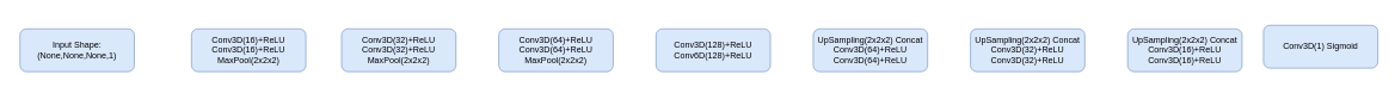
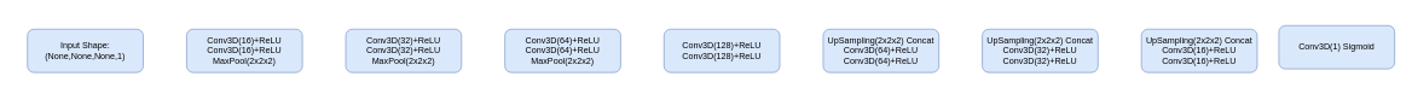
  <mxCell id="0" />
  <mxCell id="1" parent="0" />
- <mxCell id="2" value="Input Shape: (None,None,None,1)" style="shape=rectangle;rounded=1;whiteSpace=wrap;html=1;fillColor=#dae8fc;strokeColor=#6c8ebf;" vertex="1" parent="1"><mxGeometry x="10" y="25" width="160" height="60" as="geometry" /></mxCell>
- <mxCell id="3" value="Conv3D(16)+ReLU Conv3D(16)+ReLU MaxPool(2x2x2)" style="shape=rectangle;rounded=1;whiteSpace=wrap;html=1;fillColor=#dae8fc;strokeColor=#6c8ebf;" vertex="1" parent="1"><mxGeometry x="250" y="25" width="160" height="60" as="geometry" /></mxCell>
+ <mxCell id="2" value="Input Shape: (None,None,None,1)" style="shape=rectangle;rounded=1;whiteSpace=wrap;html=1;fillColor=#dae8fc;strokeColor=#6c8ebf;" vertex="1" parent="1"><mxGeometry x="20" y="25" width="160" height="60" as="geometry" /></mxCell>
+ <mxCell id="3" value="Conv3D(16)+ReLU Conv3D(16)+ReLU MaxPool(2x2x2)" style="shape=rectangle;rounded=1;whiteSpace=wrap;html=1;fillColor=#dae8fc;strokeColor=#6c8ebf;" vertex="1" parent="1"><mxGeometry x="240" y="25" width="160" height="60" as="geometry" /></mxCell>
  <mxCell id="4" value="Conv3D(32)+ReLU Conv3D(32)+ReLU MaxPool(2x2x2)" style="shape=rectangle;rounded=1;whiteSpace=wrap;html=1;fillColor=#dae8fc;strokeColor=#6c8ebf;" vertex="1" parent="1"><mxGeometry x="460" y="25" width="160" height="60" as="geometry" /></mxCell>
  <mxCell id="5" value="Conv3D(64)+ReLU Conv3D(64)+ReLU MaxPool(2x2x2)" style="shape=rectangle;rounded=1;whiteSpace=wrap;html=1;fillColor=#dae8fc;strokeColor=#6c8ebf;" vertex="1" parent="1"><mxGeometry x="680" y="25" width="160" height="60" as="geometry" /></mxCell>
- <mxCell id="6" value="Conv3D(128)+ReLU Conv6D(128)+ReLU" style="shape=rectangle;rounded=1;whiteSpace=wrap;html=1;fillColor=#dae8fc;strokeColor=#6c8ebf;" vertex="1" parent="1"><mxGeometry x="900" y="25" width="160" height="60" as="geometry" /></mxCell>
+ <mxCell id="6" value="Conv3D(128)+ReLU Conv3D(128)+ReLU" style="shape=rectangle;rounded=1;whiteSpace=wrap;html=1;fillColor=#dae8fc;strokeColor=#6c8ebf;" vertex="1" parent="1"><mxGeometry x="900" y="25" width="160" height="60" as="geometry" /></mxCell>
  <mxCell id="7" value="UpSampling(2x2x2) Concat Conv3D(64)+ReLU Conv3D(64)+ReLU" style="shape=rectangle;rounded=1;whiteSpace=wrap;html=1;fillColor=#dae8fc;strokeColor=#6c8ebf;" vertex="1" parent="1"><mxGeometry x="1120" y="25" width="160" height="60" as="geometry" /></mxCell>
  <mxCell id="8" value="UpSampling(2x2x2) Concat Conv3D(32)+ReLU Conv3D(32)+ReLU" style="shape=rectangle;rounded=1;whiteSpace=wrap;html=1;fillColor=#dae8fc;strokeColor=#6c8ebf;" vertex="1" parent="1"><mxGeometry x="1340" y="25" width="160" height="60" as="geometry" /></mxCell>
  <mxCell id="9" value="UpSampling(2x2x2) Concat Conv3D(16)+ReLU Conv3D(16)+ReLU" style="shape=rectangle;rounded=1;whiteSpace=wrap;html=1;fillColor=#dae8fc;strokeColor=#6c8ebf;" vertex="1" parent="1"><mxGeometry x="1560" y="25" width="160" height="60" as="geometry" /></mxCell>
  <mxCell id="10" value="Conv3D(1) Sigmoid" style="shape=rectangle;rounded=1;whiteSpace=wrap;html=1;fillColor=#dae8fc;strokeColor=#6c8ebf;" vertex="1" parent="1"><mxGeometry x="1750" y="20" width="160" height="60" as="geometry" /></mxCell>
  <mxCell id="11" style="edgeStyle=orthogonalEdgeStyle;endArrow=none;html=1;strokeColor=#000000;" edge="1" parent="1" source="2" target="3" />
  <mxCell id="12" style="edgeStyle=orthogonalEdgeStyle;endArrow=none;html=1;strokeColor=#000000;" edge="1" parent="1" source="3" target="4" />
  <mxCell id="13" style="edgeStyle=orthogonalEdgeStyle;endArrow=open;html=1;strokeColor=#000000;" edge="1" parent="1" source="5" target="6" />
  <mxCell id="14" style="edgeStyle=orthogonalEdgeStyle;endArrow=block;html=1;strokeColor=#000000;" edge="1" parent="1" source="6" target="7" />
  <mxCell id="15" style="edgeStyle=orthogonalEdgeStyle;endArrow=block;html=1;strokeColor=#000000;" edge="1" parent="1" source="7" target="8" />
  <mxCell id="16" style="edgeStyle=orthogonalEdgeStyle;endArrow=block;html=1;strokeColor=#000000;" edge="1" parent="1" source="8" target="9" />
  <mxCell id="17" style="edgeStyle=orthogonalEdgeStyle;endArrow=block;html=1;strokeColor=#000000;" edge="1" parent="1" source="9" target="10" />
  <mxCell id="18" style="edgeStyle=orthogonalEdgeStyle;dashed=1;endArrow=open;html=1;strokeColor=#ff0000;" edge="1" parent="1" source="5" target="7" />
  <mxCell id="19" style="edgeStyle=orthogonalEdgeStyle;dashed=1;endArrow=open;html=1;strokeColor=#ff0000;" edge="1" parent="1" source="4" target="8" />
  <mxCell id="20" style="edgeStyle=orthogonalEdgeStyle;dashed=1;endArrow=open;html=1;strokeColor=#ff0000;" edge="1" parent="1" source="3" target="9" />
